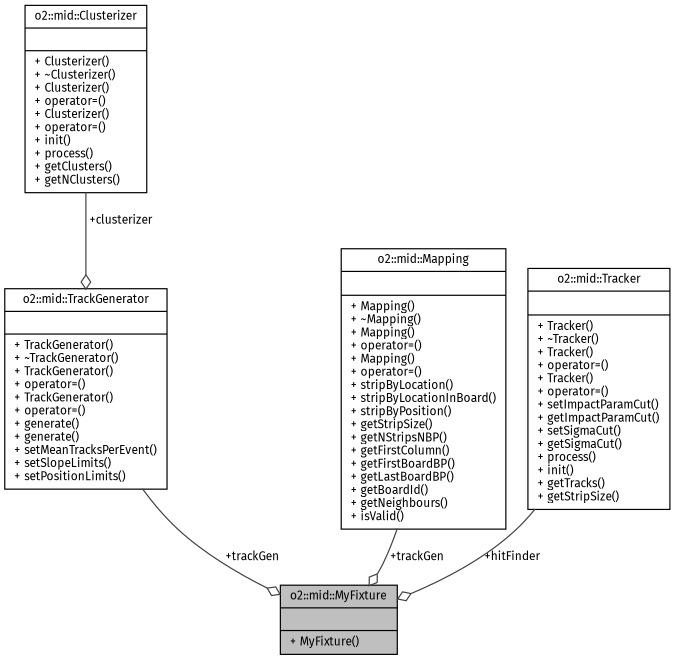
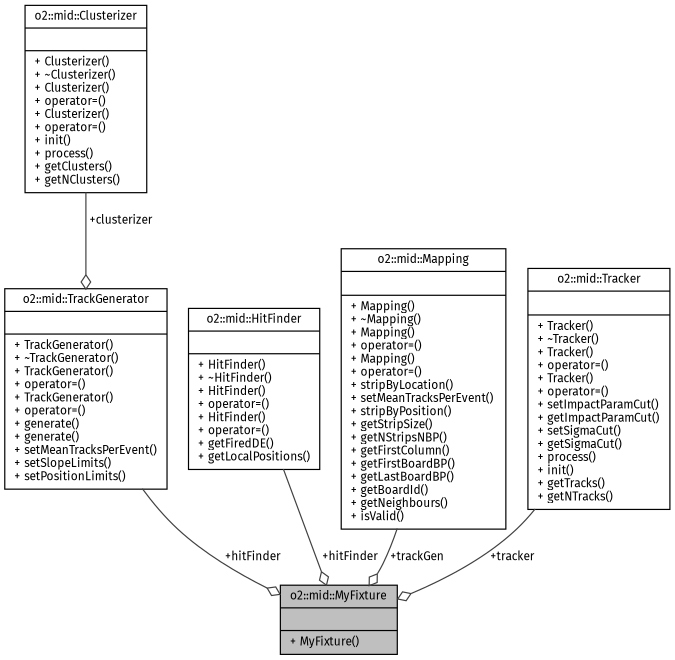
  digraph {
    fontname="Fira Sans"
    node [color=black fontname="Fira Sans" fontsize=10 shape=record]
    edge [arrowhead=odiamond color=grey25 fontname="Fira Sans" fontsize=10 labelfontname=Helvetica labelfontsize=10 style=solid]
    n1 [fillcolor=grey75 fontcolor=black height=0.2 label="{o2::mid::MyFixture\n||+ MyFixture()\l}" style=filled width=0.4]
    n2 [height=0.2 label="{o2::mid::TrackGenerator\n||+ TrackGenerator()\l+ ~TrackGenerator()\l+ TrackGenerator()\l+ operator=()\l+ TrackGenerator()\l+ operator=()\l+ generate()\l+ generate()\l+ setMeanTracksPerEvent()\l+ setSlopeLimits()\l+ setPositionLimits()\l}" width=0.4]
+   n3 [height=0.2 label="{o2::mid::HitFinder\n||+ HitFinder()\l+ ~HitFinder()\l+ HitFinder()\l+ operator=()\l+ HitFinder()\l+ operator=()\l+ getFiredDE()\l+ getLocalPositions()\l}" width=0.4]
    n4 [height=0.2 label="{o2::mid::Clusterizer\n||+ Clusterizer()\l+ ~Clusterizer()\l+ Clusterizer()\l+ operator=()\l+ Clusterizer()\l+ operator=()\l+ init()\l+ process()\l+ getClusters()\l+ getNClusters()\l}" width=0.4]
-   n5 [height=0.2 label="{o2::mid::Mapping\n||+ Mapping()\l+ ~Mapping()\l+ Mapping()\l+ operator=()\l+ Mapping()\l+ operator=()\l+ stripByLocation()\l+ stripByLocationInBoard()\l+ stripByPosition()\l+ getStripSize()\l+ getNStripsNBP()\l+ getFirstColumn()\l+ getFirstBoardBP()\l+ getLastBoardBP()\l+ getBoardId()\l+ getNeighbours()\l+ isValid()\l}" width=0.4]
-   n6 [height=0.2 label="{o2::mid::Tracker\n||+ Tracker()\l+ ~Tracker()\l+ Tracker()\l+ operator=()\l+ Tracker()\l+ operator=()\l+ setImpactParamCut()\l+ getImpactParamCut()\l+ setSigmaCut()\l+ getSigmaCut()\l+ process()\l+ init()\l+ getTracks()\l+ getStripSize()\l}" width=0.4]
-   n2 -> n1 [label=" +trackGen"]
+   n5 [height=0.2 label="{o2::mid::Mapping\n||+ Mapping()\l+ ~Mapping()\l+ Mapping()\l+ operator=()\l+ Mapping()\l+ operator=()\l+ stripByLocation()\l+ setMeanTracksPerEvent()\l+ stripByPosition()\l+ getStripSize()\l+ getNStripsNBP()\l+ getFirstColumn()\l+ getFirstBoardBP()\l+ getLastBoardBP()\l+ getBoardId()\l+ getNeighbours()\l+ isValid()\l}" width=0.4]
+   n6 [height=0.2 label="{o2::mid::Tracker\n||+ Tracker()\l+ ~Tracker()\l+ Tracker()\l+ operator=()\l+ Tracker()\l+ operator=()\l+ setImpactParamCut()\l+ getImpactParamCut()\l+ setSigmaCut()\l+ getSigmaCut()\l+ process()\l+ init()\l+ getTracks()\l+ getNTracks()\l}" width=0.4]
+   n2 -> n1 [label=" +hitFinder"]
+   n3 -> n1 [label=" +hitFinder"]
    n4 -> n2 [label=" +clusterizer"]
    n5 -> n1 [label=" +trackGen"]
-   n6 -> n1 [label=" +hitFinder"]
+   n6 -> n1 [label=" +tracker"]
  }
